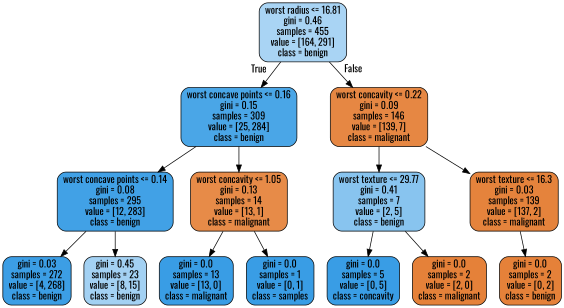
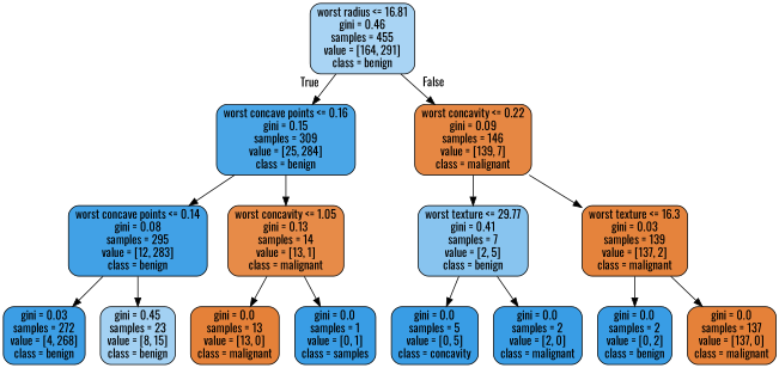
  digraph {
    fontname=Oswald
    node [color=black fillcolor="#e58139" fontname=Oswald shape=box style="filled, rounded"]
    edge [fontname=Oswald]
    n1 [fillcolor="#a9d4f4" label="worst radius <= 16.81\ngini = 0.46\nsamples = 455\nvalue = [164, 291]\nclass = benign"]
    n2 [fillcolor="#4aa6e7" label="worst concave points <= 0.16\ngini = 0.15\nsamples = 309\nvalue = [25, 284]\nclass = benign"]
    n3 [fillcolor="#e68743" label="worst concavity <= 0.22\ngini = 0.09\nsamples = 146\nvalue = [139, 7]\nclass = malignant"]
    n4 [fillcolor="#41a1e6" label="worst concave points <= 0.14\ngini = 0.08\nsamples = 295\nvalue = [12, 283]\nclass = benign"]
    n5 [fillcolor="#e78b48" label="worst concavity <= 1.05\ngini = 0.13\nsamples = 14\nvalue = [13, 1]\nclass = malignant"]
    n6 [fillcolor="#88c4ef" label="worst texture <= 29.77\ngini = 0.41\nsamples = 7\nvalue = [2, 5]\nclass = benign"]
    n7 [fillcolor="#e5833c" label="worst texture <= 16.3\ngini = 0.03\nsamples = 139\nvalue = [137, 2]\nclass = malignant"]
    n8 [fillcolor="#3c9ee5" label="gini = 0.03\nsamples = 272\nvalue = [4, 268]\nclass = benign"]
    n9 [fillcolor="#a3d1f3" label="gini = 0.45\nsamples = 23\nvalue = [8, 15]\nclass = benign"]
-   n10 [fillcolor="#399de5" label="gini = 0.0\nsamples = 13\nvalue = [13, 0]\nclass = malignant"]
+   n10 [label="gini = 0.0\nsamples = 13\nvalue = [13, 0]\nclass = malignant"]
    n11 [fillcolor="#399de5" label="gini = 0.0\nsamples = 1\nvalue = [0, 1]\nclass = samples"]
    n12 [fillcolor="#399de5" label="gini = 0.0\nsamples = 5\nvalue = [0, 5]\nclass = concavity"]
-   n13 [label="gini = 0.0\nsamples = 2\nvalue = [2, 0]\nclass = malignant"]
-   n14 [label="gini = 0.0\nsamples = 2\nvalue = [0, 2]\nclass = benign"]
+   n13 [fillcolor="#399de5" label="gini = 0.0\nsamples = 2\nvalue = [2, 0]\nclass = malignant"]
+   n14 [fillcolor="#399de5" label="gini = 0.0\nsamples = 2\nvalue = [0, 2]\nclass = benign"]
+   n15 [label="gini = 0.0\nsamples = 137\nvalue = [137, 0]\nclass = malignant"]
    n1 -> n2 [headlabel=True labelangle=45 labeldistance=2.5]
    n1 -> n3 [headlabel=False labelangle=-45 labeldistance=2.5]
    n2 -> n4
    n2 -> n5
    n3 -> n6
    n3 -> n7
    n4 -> n8
    n4 -> n9
    n5 -> n10
    n5 -> n11
    n6 -> n12
    n6 -> n13
    n7 -> n14
+   n7 -> n15
  }
